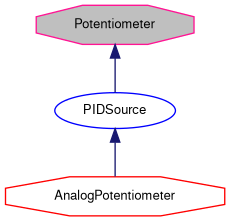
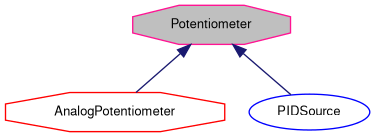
  digraph {
    node [fontname=FreeSans fontsize=10 shape=octagon]
    edge [color=midnightblue dir=back fontname=FreeSans fontsize=10 labelfontname=FreeSans labelfontsize=10 style=solid]
    n1 [color=deeppink fillcolor=grey75 fontcolor=black height=0.2 label=Potentiometer style=filled width=0.4]
    n2 [color=red height=0.2 label=AnalogPotentiometer width=0.4]
    n3 [color=blue height=0.2 label=PIDSource shape=ellipse width=0.4]
-   n3 -> n2
+   n1 -> n2
    n1 -> n3
  }
